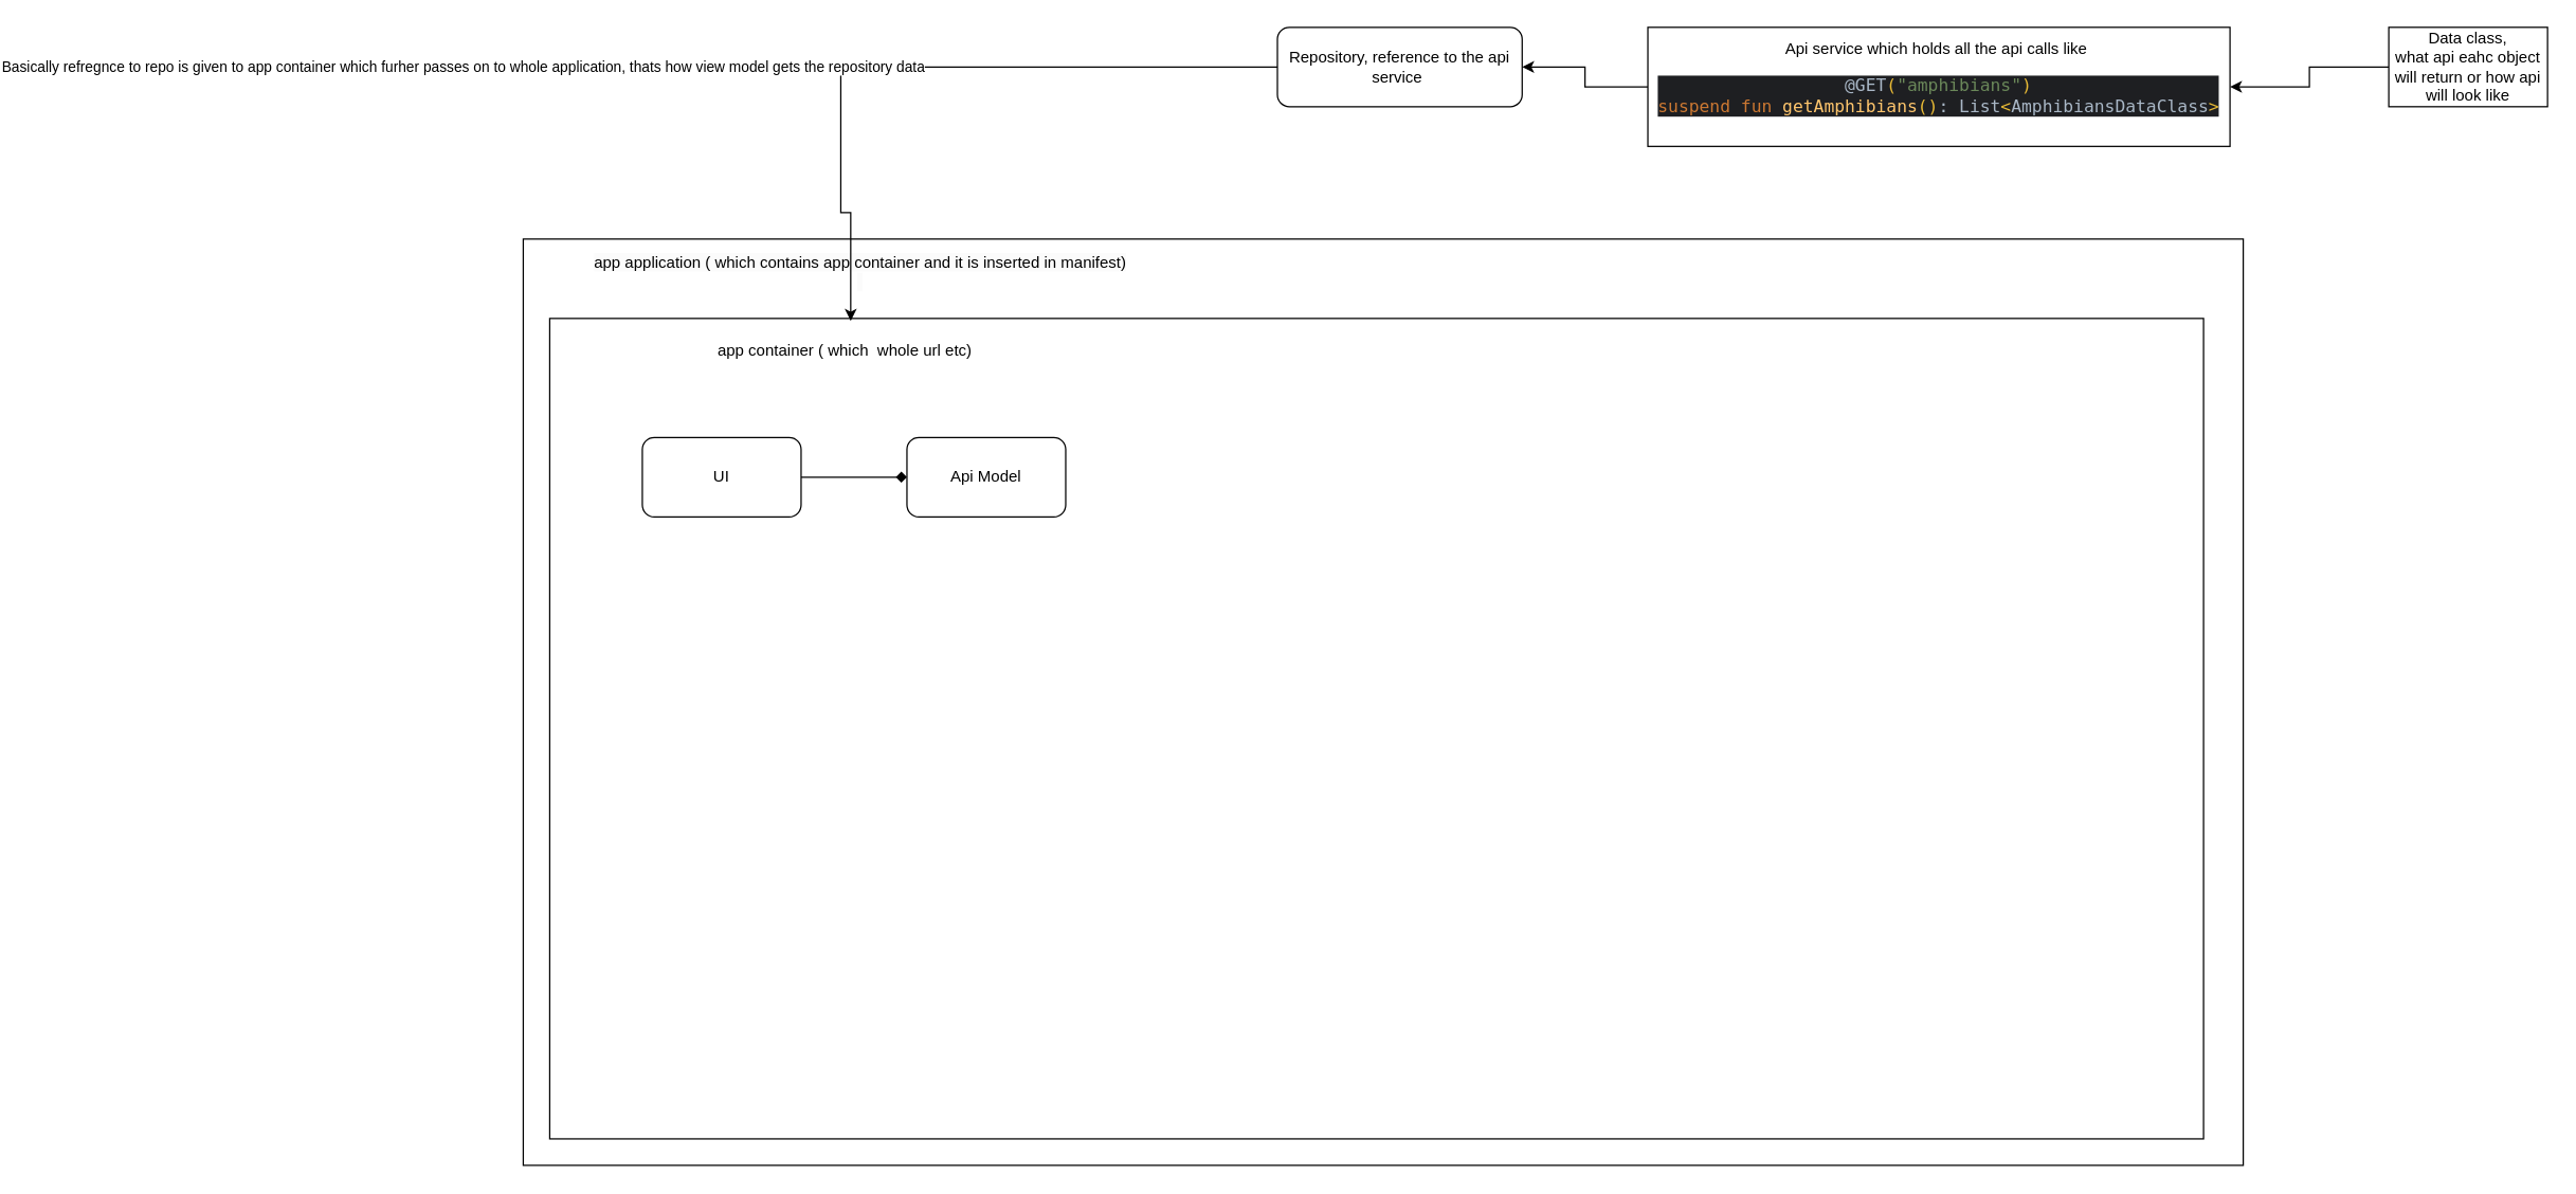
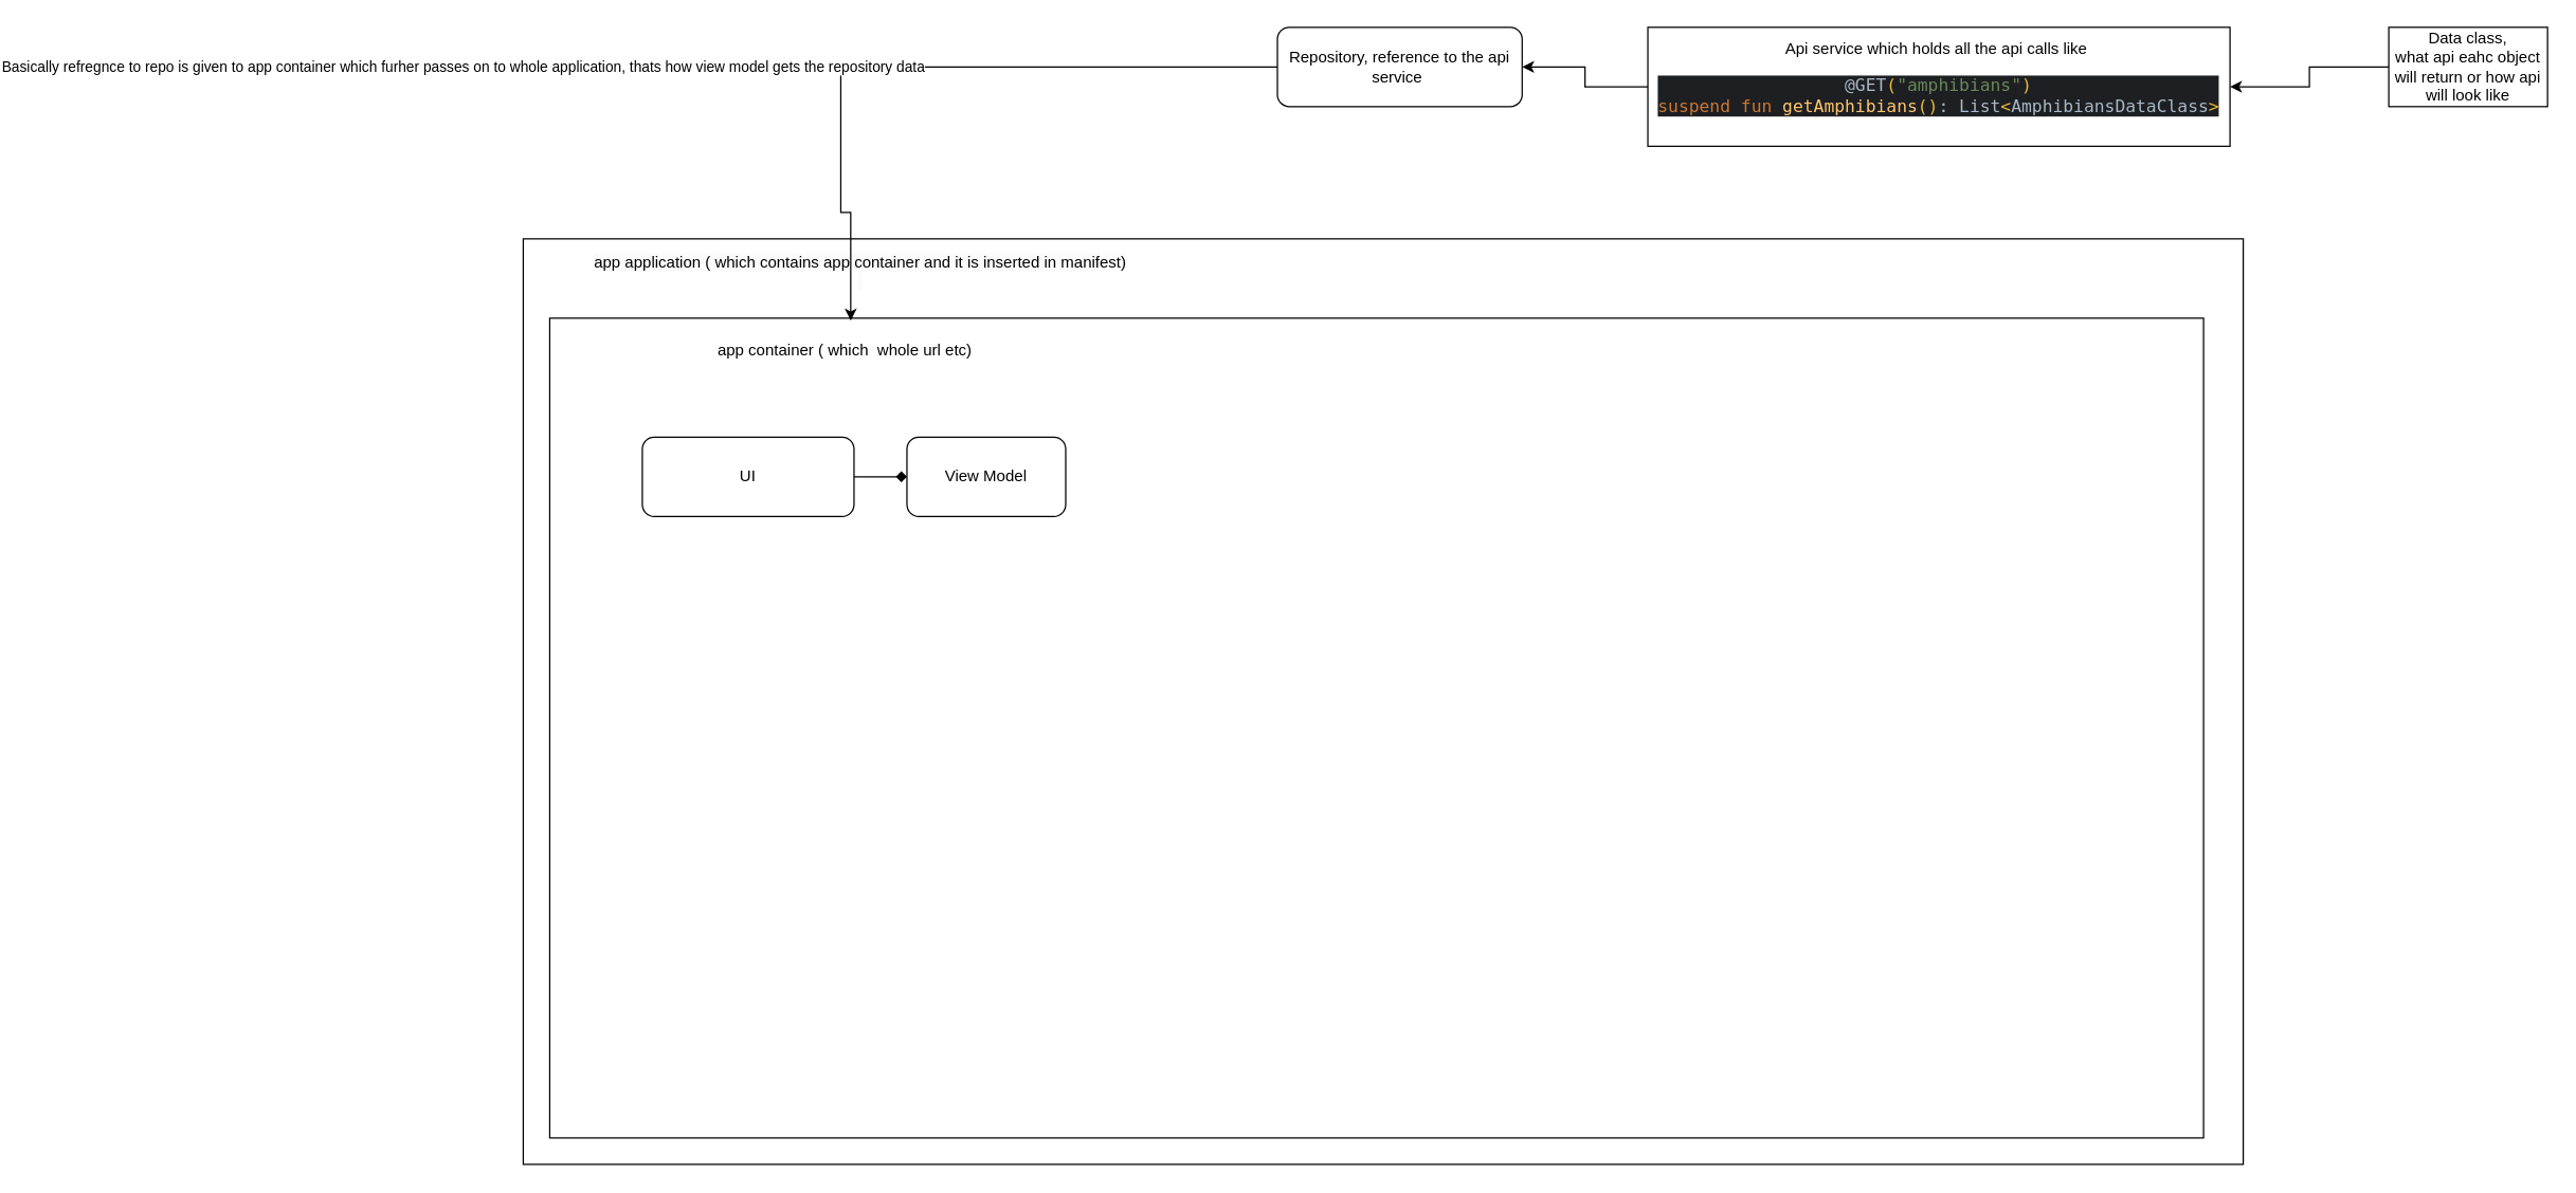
  <mxCell id="0" />
  <mxCell id="1" parent="0" />
  <mxCell id="2" value="" style="rounded=0;whiteSpace=wrap;html=1;" vertex="1" parent="1"><mxGeometry x="20" y="180" width="1300" height="700" as="geometry" /></mxCell>
  <mxCell id="3" value="" style="rounded=0;whiteSpace=wrap;html=1;" vertex="1" parent="1"><mxGeometry x="40" y="240" width="1250" height="620" as="geometry" /></mxCell>
  <mxCell id="4" value="" style="edgeStyle=orthogonalEdgeStyle;rounded=0;orthogonalLoop=1;jettySize=auto;html=1;endArrow=diamond;" edge="1" parent="1" source="5" target="6"><mxGeometry relative="1" as="geometry" /></mxCell>
- <mxCell id="5" value="UI" style="rounded=1;whiteSpace=wrap;html=1;" vertex="1" parent="1"><mxGeometry x="110" y="330" width="120" height="60" as="geometry" /></mxCell>
- <mxCell id="6" value="Api Model" style="rounded=1;whiteSpace=wrap;html=1;" vertex="1" parent="1"><mxGeometry x="310" y="330" width="120" height="60" as="geometry" /></mxCell>
+ <mxCell id="5" value="UI" style="rounded=1;whiteSpace=wrap;html=1;" vertex="1" parent="1"><mxGeometry x="110" y="330" width="160" height="60" as="geometry" /></mxCell>
+ <mxCell id="6" value="View Model" style="rounded=1;whiteSpace=wrap;html=1;" vertex="1" parent="1"><mxGeometry x="310" y="330" width="120" height="60" as="geometry" /></mxCell>
  <mxCell id="7" value="app container ( which&amp;nbsp; whole url etc)&amp;nbsp;" style="text;html=1;strokeColor=none;fillColor=none;align=center;verticalAlign=middle;whiteSpace=wrap;rounded=0;" vertex="1" parent="1"><mxGeometry x="90" y="250" width="350" height="30" as="geometry" /></mxCell>
  <mxCell id="8" value="&lt;span style=&quot;color: rgb(0, 0, 0); font-family: Helvetica; font-size: 12px; font-style: normal; font-variant-ligatures: normal; font-variant-caps: normal; font-weight: 400; letter-spacing: normal; orphans: 2; text-align: center; text-indent: 0px; text-transform: none; widows: 2; word-spacing: 0px; -webkit-text-stroke-width: 0px; background-color: rgb(251, 251, 251); text-decoration-thickness: initial; text-decoration-style: initial; text-decoration-color: initial; float: none; display: inline !important;&quot;&gt;app application ( which contains app container and it is inserted in manifest)&lt;br&gt;&amp;nbsp;&lt;/span&gt;" style="text;html=1;strokeColor=none;fillColor=none;align=center;verticalAlign=middle;whiteSpace=wrap;rounded=0;" vertex="1" parent="1"><mxGeometry x="50" y="190" width="450" height="30" as="geometry" /></mxCell>
  <mxCell id="9" value="Repository, reference to the api service&amp;nbsp;" style="rounded=1;whiteSpace=wrap;html=1;" vertex="1" parent="1"><mxGeometry x="590" y="20" width="185" height="60" as="geometry" /></mxCell>
  <mxCell id="10" style="edgeStyle=orthogonalEdgeStyle;rounded=0;orthogonalLoop=1;jettySize=auto;html=1;exitX=0;exitY=0.5;exitDx=0;exitDy=0;entryX=1;entryY=0.5;entryDx=0;entryDy=0;" edge="1" parent="1" source="11" target="9"><mxGeometry relative="1" as="geometry" /></mxCell>
  <mxCell id="11" value="Api service which holds all the api calls like&amp;nbsp;&lt;br&gt;&lt;div style=&quot;background-color:#1e1f22;color:#a9b7c6;font-family:'JetBrains Mono',monospace;font-size:9.8pt;&quot;&gt;&lt;pre&gt;@GET&lt;span style=&quot;color:#e8ba36;&quot;&gt;(&lt;/span&gt;&lt;span style=&quot;color:#6a8759;&quot;&gt;&quot;amphibians&quot;&lt;/span&gt;&lt;span style=&quot;color:#e8ba36;&quot;&gt;)&lt;br&gt;&lt;/span&gt;&lt;span style=&quot;color:#cc7832;&quot;&gt;suspend fun &lt;/span&gt;&lt;span style=&quot;color:#ffc66d;&quot;&gt;getAmphibians&lt;/span&gt;&lt;span style=&quot;color:#e8ba36;&quot;&gt;()&lt;/span&gt;: List&lt;span style=&quot;color:#e8ba36;&quot;&gt;&amp;lt;&lt;/span&gt;AmphibiansDataClass&lt;span style=&quot;color:#e8ba36;&quot;&gt;&amp;gt;&lt;/span&gt;&lt;/pre&gt;&lt;/div&gt;" style="rounded=0;whiteSpace=wrap;html=1;" vertex="1" parent="1"><mxGeometry x="870" y="20" width="440" height="90" as="geometry" /></mxCell>
  <mxCell id="12" value="" style="edgeStyle=orthogonalEdgeStyle;rounded=0;orthogonalLoop=1;jettySize=auto;html=1;" edge="1" parent="1" source="13" target="11"><mxGeometry relative="1" as="geometry" /></mxCell>
  <mxCell id="13" value="Data class,&lt;br&gt;what api eahc object will return or how api will look like" style="rounded=0;whiteSpace=wrap;html=1;" vertex="1" parent="1"><mxGeometry x="1430" y="20" width="120" height="60" as="geometry" /></mxCell>
  <mxCell id="14" value="Basically refregnce to repo is given to app container which furher passes on to whole application, thats how view model gets the repository data" style="edgeStyle=orthogonalEdgeStyle;rounded=0;orthogonalLoop=1;jettySize=auto;html=1;exitX=0;exitY=0.5;exitDx=0;exitDy=0;entryX=0.182;entryY=0.003;entryDx=0;entryDy=0;entryPerimeter=0;align=right;" edge="1" parent="1" source="9" target="3"><mxGeometry relative="1" as="geometry"><Array as="points"><mxPoint x="260" y="50" /><mxPoint x="260" y="160" /><mxPoint x="268" y="160" /></Array></mxGeometry></mxCell>
